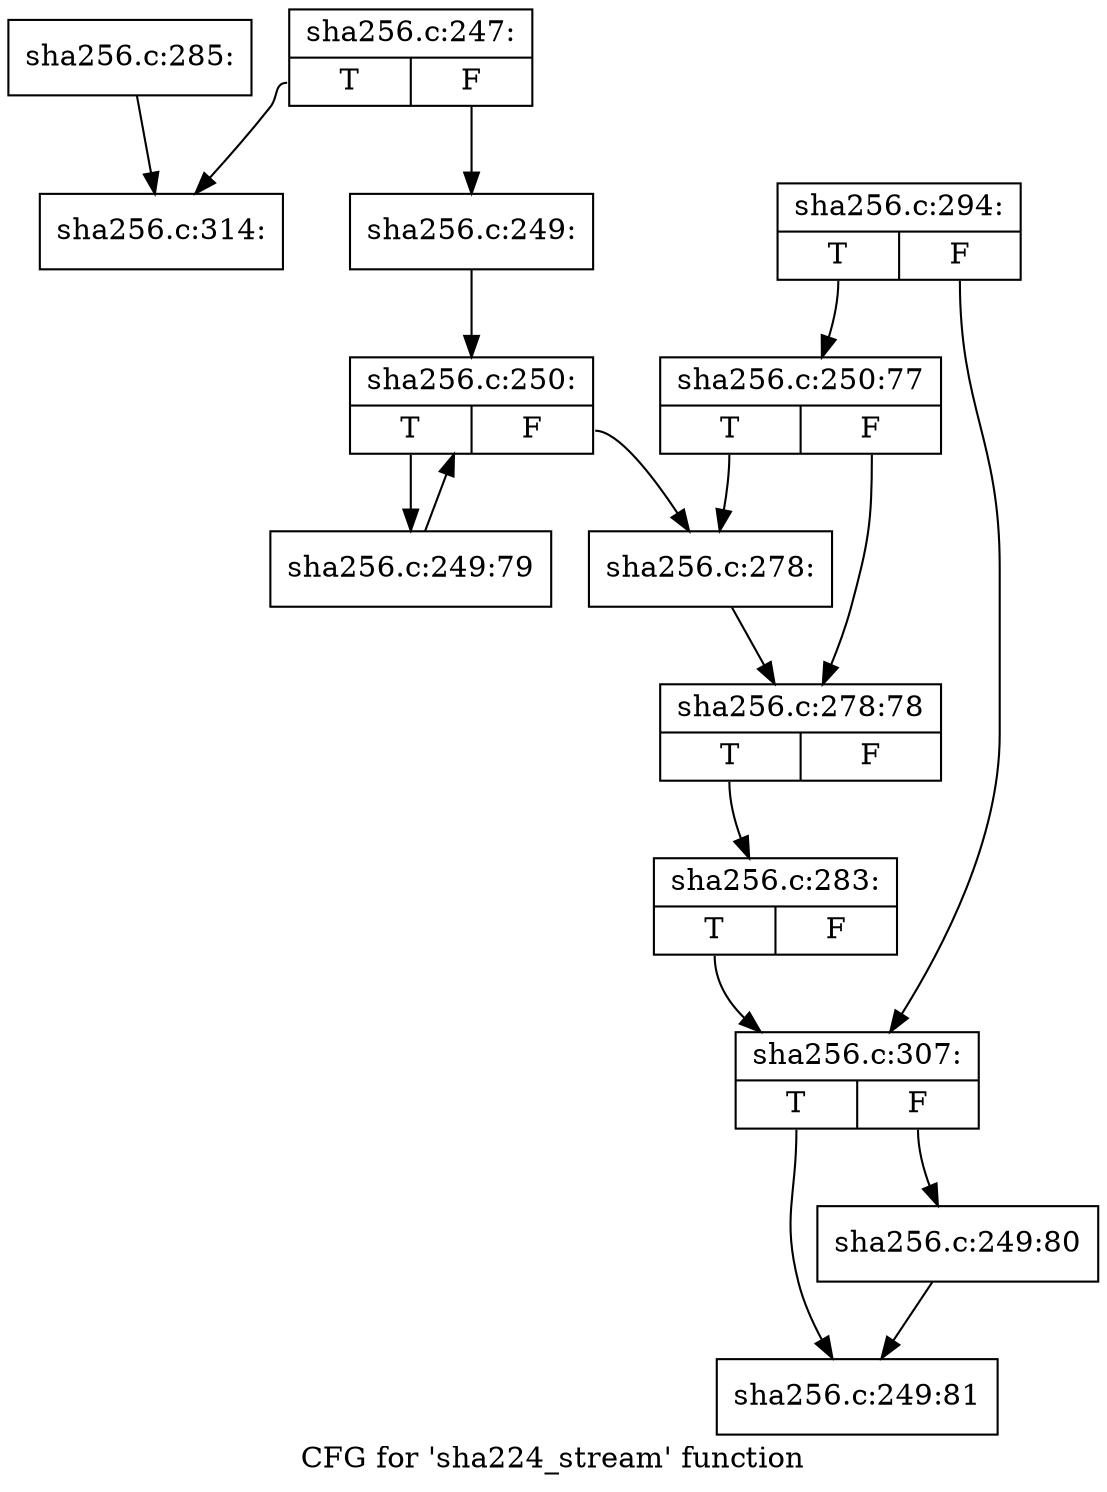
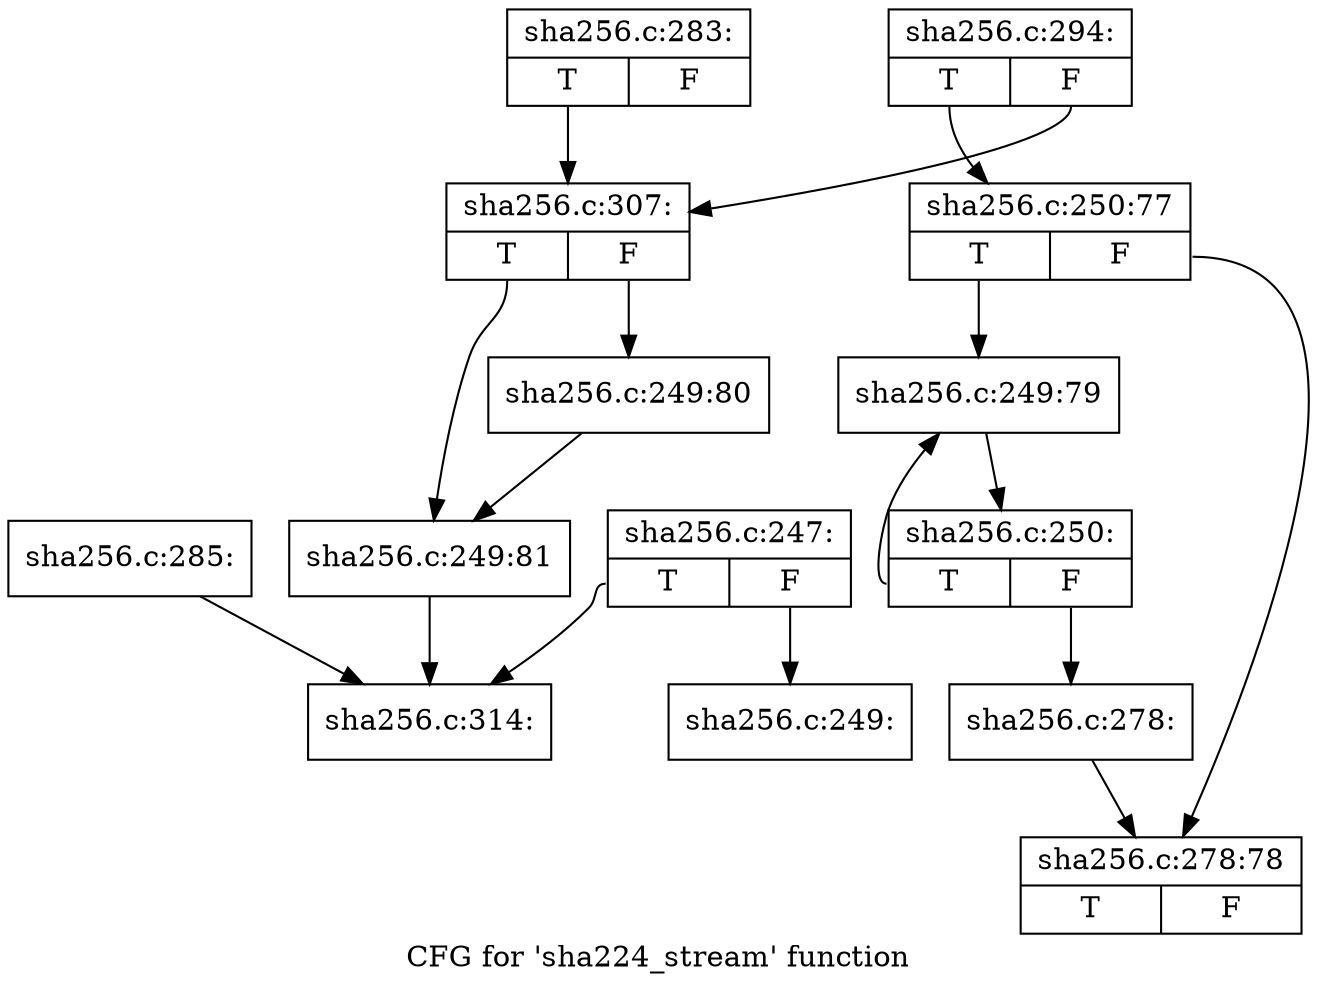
  digraph {
    label="CFG for 'sha224_stream' function"
    node [shape=record]
    edge [tailport=s0]
    n1 [label="{sha256.c:247:|{<s0>T|<s1>F}}"]
    n2 [label="{sha256.c:314:}"]
    n3 [label="{sha256.c:249:}"]
    n4 [label="{sha256.c:250:|{<s0>T|<s1>F}}"]
    n5 [label="{sha256.c:249:79}"]
    n6 [label="{sha256.c:278:}"]
    n7 [label="{sha256.c:278:78|{<s0>T|<s1>F}}"]
    n8 [label="{sha256.c:283:|{<s0>T|<s1>F}}"]
    n9 [label="{sha256.c:307:|{<s0>T|<s1>F}}"]
    n10 [label="{sha256.c:294:|{<s0>T|<s1>F}}"]
    n11 [label="{sha256.c:250:77|{<s0>T|<s1>F}}"]
    n12 [label="{sha256.c:249:81}"]
    n13 [label="{sha256.c:249:80}"]
    n14 [label="{sha256.c:285:}"]
    n1 -> n2
    n1 -> n3 [tailport=s1]
-   n3 -> n4
    n4 -> n5
    n4 -> n6 [tailport=s1]
    n5 -> n4
    n6 -> n7
-   n7 -> n8
    n8 -> n9
    n9 -> n12
    n9 -> n13 [tailport=s1]
    n10 -> n9 [tailport=s1]
    n10 -> n11
-   n11 -> n6
+   n11 -> n5
    n11 -> n7 [tailport=s1]
+   n12 -> n2
    n13 -> n12
    n14 -> n2
  }
